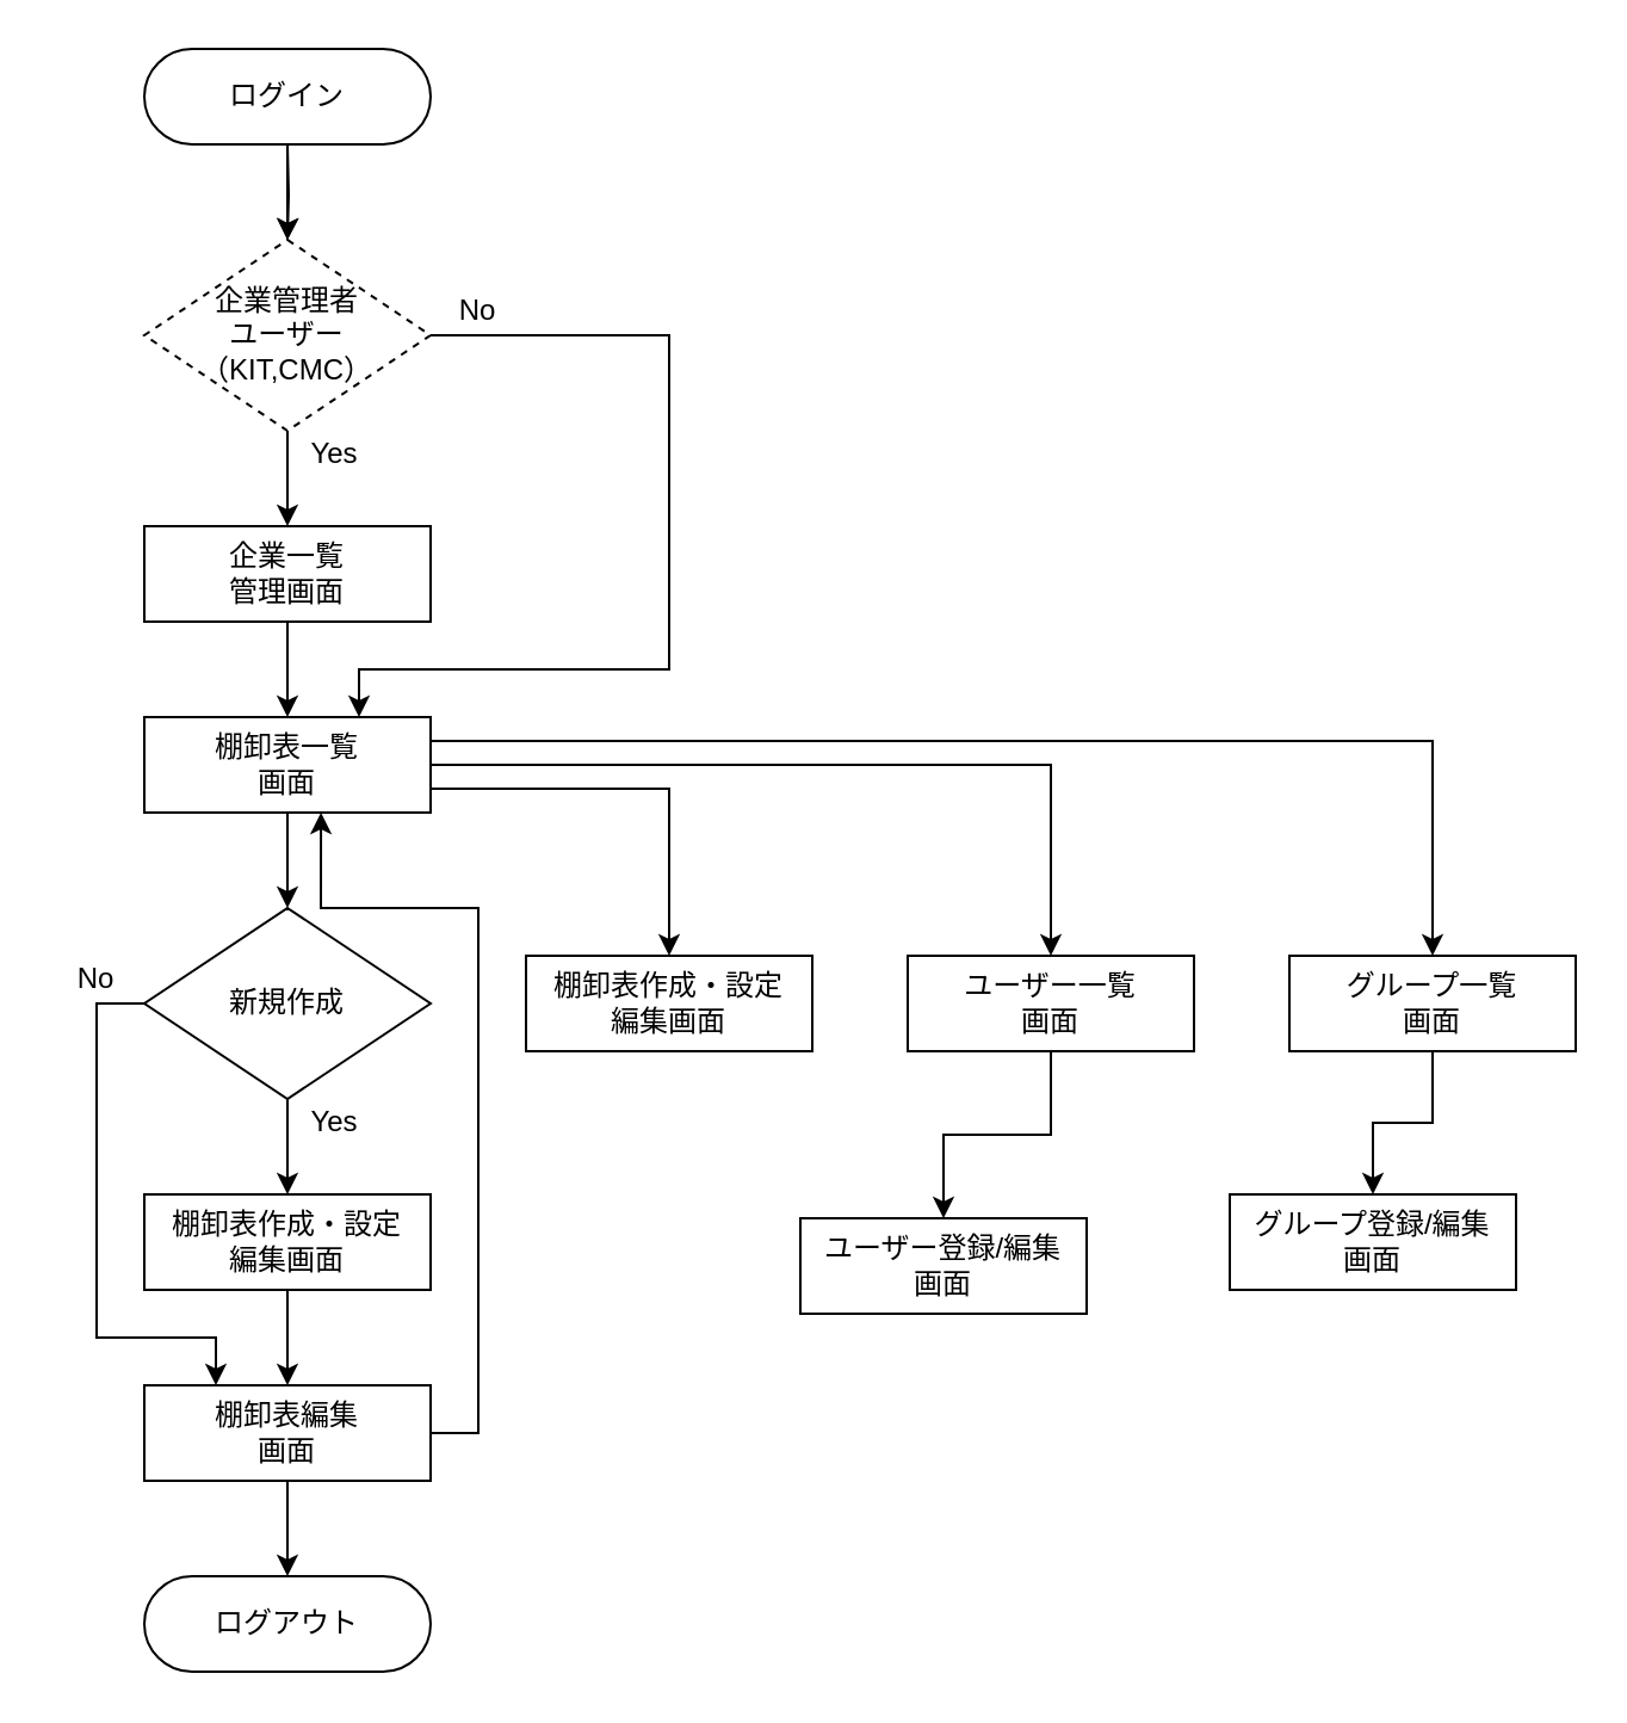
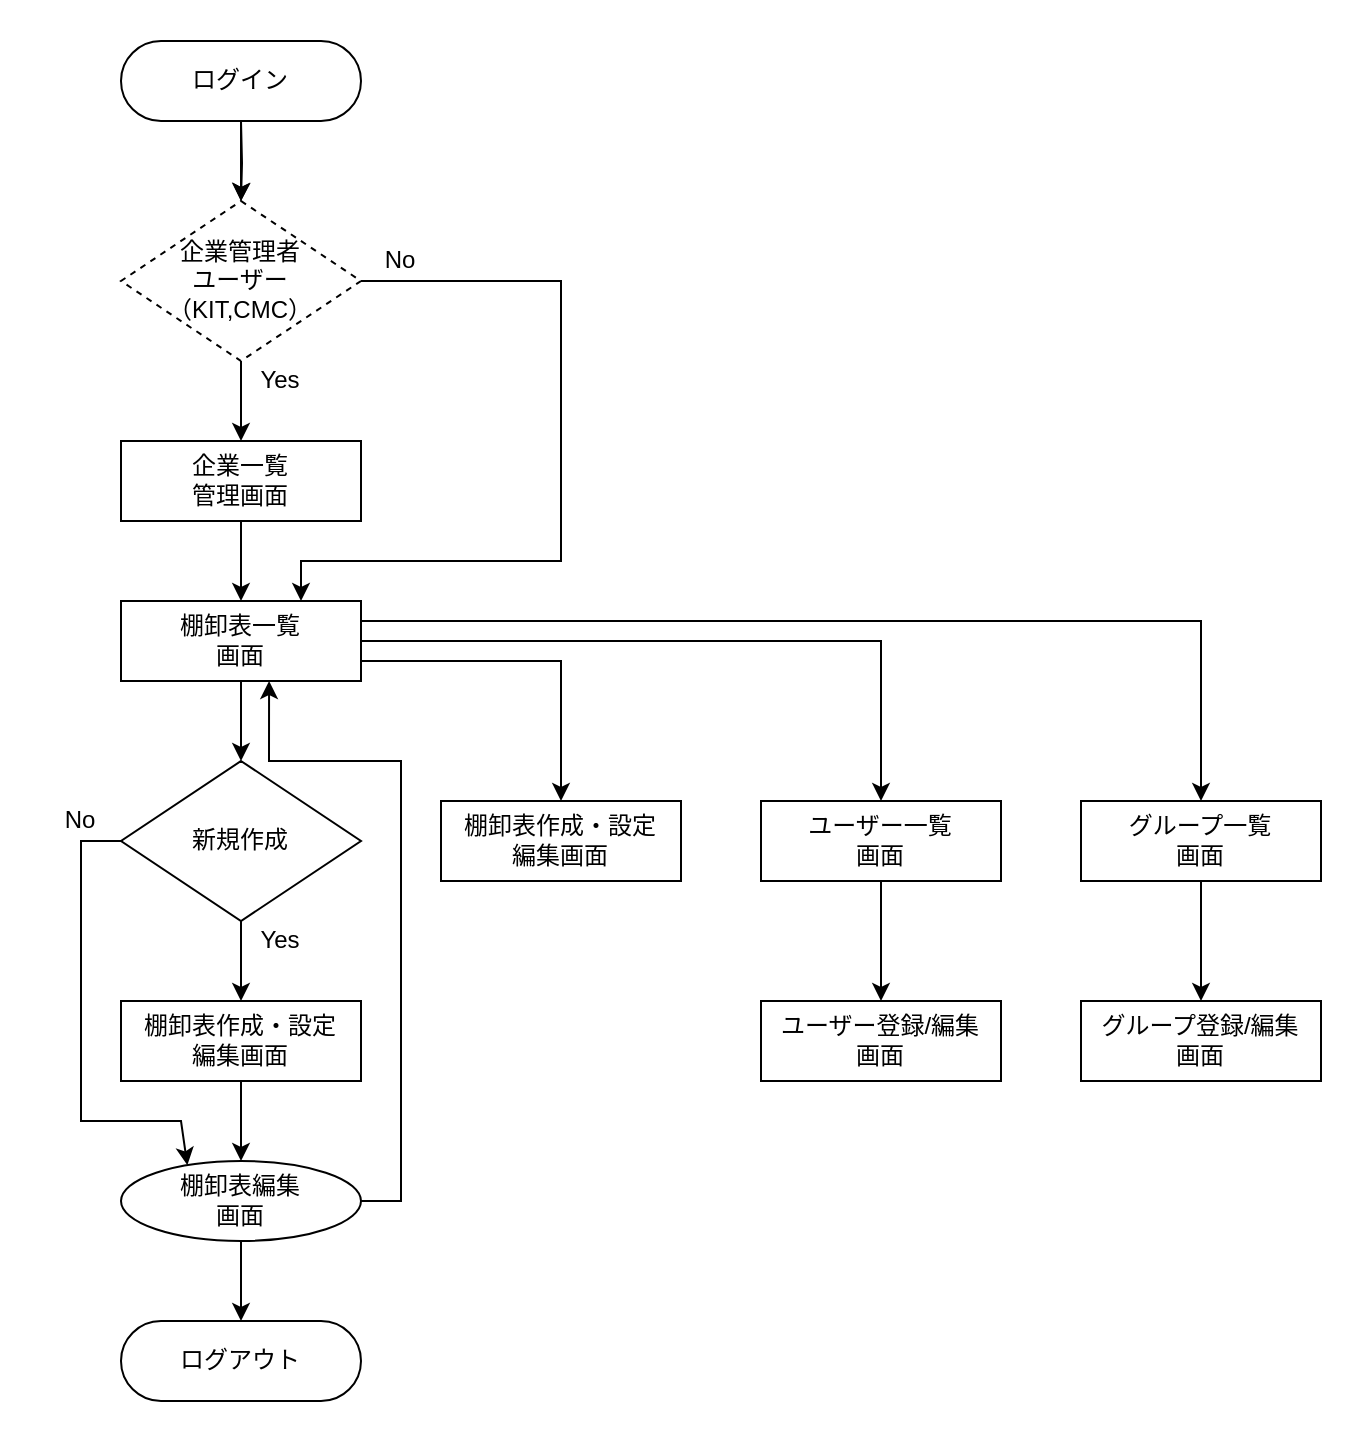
  <mxCell id="0" />
  <mxCell id="1" parent="0" />
  <mxCell id="2" value="" style="edgeStyle=orthogonalEdgeStyle;rounded=0;orthogonalLoop=1;jettySize=auto;html=1;entryX=0.5;entryY=0;entryDx=0;entryDy=0;" parent="1" target="19" edge="1"><mxGeometry relative="1" as="geometry"><mxPoint x="120" y="60" as="sourcePoint" /><mxPoint x="120" y="120" as="targetPoint" /></mxGeometry></mxCell>
  <mxCell id="3" style="edgeStyle=none;rounded=0;orthogonalLoop=1;jettySize=auto;html=1;entryX=0.75;entryY=0;entryDx=0;entryDy=0;exitX=1;exitY=0.5;exitDx=0;exitDy=0;" parent="1" source="19" target="10" edge="1"><mxGeometry relative="1" as="geometry"><mxPoint x="340" y="210" as="targetPoint" /><mxPoint x="170" y="250" as="sourcePoint" /><Array as="points"><mxPoint x="280" y="140" /><mxPoint x="280" y="280" /><mxPoint x="150" y="280" /></Array></mxGeometry></mxCell>
  <mxCell id="4" style="edgeStyle=none;rounded=0;orthogonalLoop=1;jettySize=auto;html=1;entryX=0.5;entryY=0;entryDx=0;entryDy=0;" parent="1" source="5" target="10" edge="1"><mxGeometry relative="1" as="geometry"><Array as="points" /></mxGeometry></mxCell>
  <mxCell id="5" value="企業一覧&lt;br&gt;管理画面" style="rounded=0;whiteSpace=wrap;html=1;" parent="1" vertex="1"><mxGeometry x="60" y="220" width="120" height="40" as="geometry" /></mxCell>
  <mxCell id="6" style="edgeStyle=none;rounded=0;orthogonalLoop=1;jettySize=auto;html=1;entryX=0.5;entryY=0;entryDx=0;entryDy=0;exitX=1;exitY=0.75;exitDx=0;exitDy=0;" parent="1" source="10" target="11" edge="1"><mxGeometry relative="1" as="geometry"><Array as="points"><mxPoint x="250" y="330" /><mxPoint x="280" y="330" /></Array></mxGeometry></mxCell>
  <mxCell id="7" style="edgeStyle=none;rounded=0;orthogonalLoop=1;jettySize=auto;html=1;exitX=0.5;exitY=1;exitDx=0;exitDy=0;" parent="1" source="10" target="27" edge="1"><mxGeometry relative="1" as="geometry"><mxPoint x="80" y="350" as="sourcePoint" /><mxPoint x="80" y="380" as="targetPoint" /><Array as="points" /></mxGeometry></mxCell>
  <mxCell id="8" style="edgeStyle=none;rounded=0;orthogonalLoop=1;jettySize=auto;html=1;entryX=0.5;entryY=0;entryDx=0;entryDy=0;exitX=1;exitY=0.5;exitDx=0;exitDy=0;" parent="1" source="10" target="25" edge="1"><mxGeometry relative="1" as="geometry"><mxPoint x="180" y="310" as="sourcePoint" /><Array as="points"><mxPoint x="310" y="320" /><mxPoint x="440" y="320" /></Array></mxGeometry></mxCell>
  <mxCell id="9" style="edgeStyle=orthogonalEdgeStyle;rounded=0;orthogonalLoop=1;jettySize=auto;html=1;entryX=0.5;entryY=0;entryDx=0;entryDy=0;exitX=1;exitY=0.25;exitDx=0;exitDy=0;" parent="1" source="10" target="33" edge="1"><mxGeometry relative="1" as="geometry" /></mxCell>
  <mxCell id="10" value="棚卸表一覧&lt;br&gt;画面" style="rounded=0;whiteSpace=wrap;html=1;" parent="1" vertex="1"><mxGeometry x="60" y="300" width="120" height="40" as="geometry" /></mxCell>
  <mxCell id="11" value="棚卸表作成・設定&lt;br&gt;編集画面" style="rounded=0;whiteSpace=wrap;html=1;" parent="1" vertex="1"><mxGeometry x="220" y="400" width="120" height="40" as="geometry" /></mxCell>
  <mxCell id="12" style="edgeStyle=none;rounded=0;orthogonalLoop=1;jettySize=auto;html=1;entryX=0.25;entryY=0;entryDx=0;entryDy=0;exitX=0;exitY=0.5;exitDx=0;exitDy=0;" parent="1" source="27" target="17" edge="1"><mxGeometry relative="1" as="geometry"><mxPoint x="-60" y="500" as="targetPoint" /><mxPoint x="120" y="380" as="sourcePoint" /><Array as="points"><mxPoint x="40" y="420" /><mxPoint x="40" y="560" /><mxPoint x="90" y="560" /></Array></mxGeometry></mxCell>
  <mxCell id="13" style="edgeStyle=none;rounded=0;orthogonalLoop=1;jettySize=auto;html=1;" parent="1" source="14" target="17" edge="1"><mxGeometry relative="1" as="geometry" /></mxCell>
  <mxCell id="14" value="棚卸表作成・設定&lt;br&gt;編集画面" style="rounded=0;whiteSpace=wrap;html=1;" parent="1" vertex="1"><mxGeometry x="60" y="500" width="120" height="40" as="geometry" /></mxCell>
  <mxCell id="15" style="edgeStyle=none;rounded=0;orthogonalLoop=1;jettySize=auto;html=1;entryX=0.617;entryY=1;entryDx=0;entryDy=0;entryPerimeter=0;" parent="1" source="17" target="10" edge="1"><mxGeometry relative="1" as="geometry"><Array as="points"><mxPoint x="200" y="600" /><mxPoint x="200" y="380" /><mxPoint x="134" y="380" /></Array></mxGeometry></mxCell>
  <mxCell id="16" style="edgeStyle=none;rounded=0;orthogonalLoop=1;jettySize=auto;html=1;" parent="1" source="17" target="31" edge="1"><mxGeometry relative="1" as="geometry" /></mxCell>
- <mxCell id="17" value="棚卸表編集&lt;br&gt;画面" style="rounded=0;whiteSpace=wrap;html=1;" parent="1" vertex="1"><mxGeometry x="60" y="580" width="120" height="40" as="geometry" /></mxCell>
+ <mxCell id="17" value="棚卸表編集&lt;br&gt;画面" style="ellipse;whiteSpace=wrap;html=1;" parent="1" vertex="1"><mxGeometry x="60" y="580" width="120" height="40" as="geometry" /></mxCell>
  <mxCell id="18" style="edgeStyle=none;rounded=0;orthogonalLoop=1;jettySize=auto;html=1;" parent="1" source="19" target="5" edge="1"><mxGeometry relative="1" as="geometry" /></mxCell>
  <mxCell id="19" value="企業管理者&lt;br&gt;ユーザー&lt;br&gt;（KIT,CMC）" style="rhombus;whiteSpace=wrap;html=1;dashed=1;" parent="1" vertex="1"><mxGeometry x="60" y="100" width="120" height="80" as="geometry" /></mxCell>
  <mxCell id="20" value="" style="edgeStyle=none;rounded=0;orthogonalLoop=1;jettySize=auto;html=1;" parent="1" source="21" target="19" edge="1"><mxGeometry relative="1" as="geometry" /></mxCell>
  <mxCell id="21" value="ログイン" style="rounded=1;whiteSpace=wrap;html=1;arcSize=50;" parent="1" vertex="1"><mxGeometry x="60" y="20" width="120" height="40" as="geometry" /></mxCell>
  <mxCell id="22" value="No" style="text;html=1;strokeColor=none;fillColor=none;align=center;verticalAlign=middle;whiteSpace=wrap;rounded=0;" parent="1" vertex="1"><mxGeometry x="180" y="120" width="40" height="20" as="geometry" /></mxCell>
  <mxCell id="23" value="Yes" style="text;html=1;strokeColor=none;fillColor=none;align=center;verticalAlign=middle;whiteSpace=wrap;rounded=0;" parent="1" vertex="1"><mxGeometry x="120" y="180" width="40" height="20" as="geometry" /></mxCell>
  <mxCell id="24" style="edgeStyle=orthogonalEdgeStyle;rounded=0;orthogonalLoop=1;jettySize=auto;html=1;" parent="1" source="25" target="34" edge="1"><mxGeometry relative="1" as="geometry" /></mxCell>
  <mxCell id="25" value="ユーザー一覧&lt;br&gt;画面" style="rounded=0;whiteSpace=wrap;html=1;" parent="1" vertex="1"><mxGeometry x="380" y="400" width="120" height="40" as="geometry" /></mxCell>
  <mxCell id="26" style="edgeStyle=none;rounded=0;orthogonalLoop=1;jettySize=auto;html=1;entryX=0.5;entryY=0;entryDx=0;entryDy=0;exitX=0.5;exitY=1;exitDx=0;exitDy=0;" parent="1" source="27" target="14" edge="1"><mxGeometry relative="1" as="geometry"><mxPoint x="120" y="480" as="sourcePoint" /></mxGeometry></mxCell>
  <mxCell id="27" value="新規作成" style="rhombus;whiteSpace=wrap;html=1;" parent="1" vertex="1"><mxGeometry x="60" y="380" width="120" height="80" as="geometry" /></mxCell>
  <mxCell id="28" style="edgeStyle=none;rounded=0;orthogonalLoop=1;jettySize=auto;html=1;entryX=0.5;entryY=0;entryDx=0;entryDy=0;" parent="1" source="27" target="27" edge="1"><mxGeometry relative="1" as="geometry" /></mxCell>
  <mxCell id="29" value="No" style="text;html=1;strokeColor=none;fillColor=none;align=center;verticalAlign=middle;whiteSpace=wrap;rounded=0;" parent="1" vertex="1"><mxGeometry x="20" y="400" width="40" height="20" as="geometry" /></mxCell>
  <mxCell id="30" value="Yes" style="text;html=1;strokeColor=none;fillColor=none;align=center;verticalAlign=middle;whiteSpace=wrap;rounded=0;" parent="1" vertex="1"><mxGeometry x="120" y="460" width="40" height="20" as="geometry" /></mxCell>
  <mxCell id="31" value="ログアウト" style="rounded=1;whiteSpace=wrap;html=1;arcSize=50;" parent="1" vertex="1"><mxGeometry x="60" y="660" width="120" height="40" as="geometry" /></mxCell>
  <mxCell id="32" style="edgeStyle=orthogonalEdgeStyle;rounded=0;orthogonalLoop=1;jettySize=auto;html=1;" parent="1" source="33" target="35" edge="1"><mxGeometry relative="1" as="geometry" /></mxCell>
  <mxCell id="33" value="グループ一覧&lt;br&gt;画面" style="rounded=0;whiteSpace=wrap;html=1;" parent="1" vertex="1"><mxGeometry x="540" y="400" width="120" height="40" as="geometry" /></mxCell>
- <mxCell id="34" value="ユーザー登録/編集&lt;br&gt;画面" style="rounded=0;whiteSpace=wrap;html=1;" parent="1" vertex="1"><mxGeometry x="335" y="510" width="120" height="40" as="geometry" /></mxCell>
- <mxCell id="35" value="グループ登録/編集&lt;br&gt;画面" style="rounded=0;whiteSpace=wrap;html=1;" parent="1" vertex="1"><mxGeometry x="515" y="500" width="120" height="40" as="geometry" /></mxCell>
+ <mxCell id="34" value="ユーザー登録/編集&lt;br&gt;画面" style="rounded=0;whiteSpace=wrap;html=1;" parent="1" vertex="1"><mxGeometry x="380" y="500" width="120" height="40" as="geometry" /></mxCell>
+ <mxCell id="35" value="グループ登録/編集&lt;br&gt;画面" style="rounded=0;whiteSpace=wrap;html=1;" parent="1" vertex="1"><mxGeometry x="540" y="500" width="120" height="40" as="geometry" /></mxCell>
